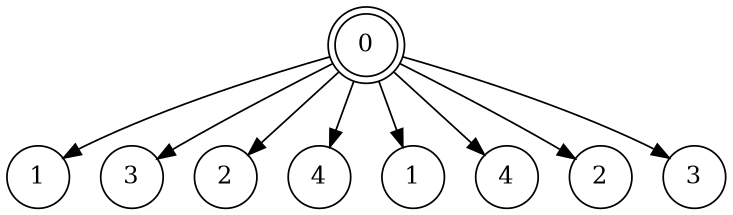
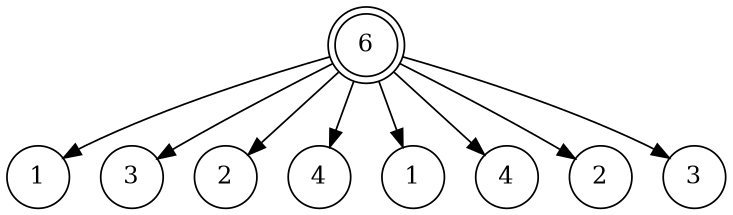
  digraph {
    node [shape=circle]
-   n1 [label=0 shape=doublecircle]
+   n1 [label=6 shape=doublecircle]
    n2 [label=1]
    n3 [label=3]
    n4 [label=2]
    n5 [label=4]
    n6 [label=1]
    n7 [label=4]
    n8 [label=2]
    n9 [label=3]
    n1 -> n2
    n1 -> n3
    n1 -> n4
    n1 -> n5
    n1 -> n6
    n1 -> n7
    n1 -> n8
    n1 -> n9
  }
